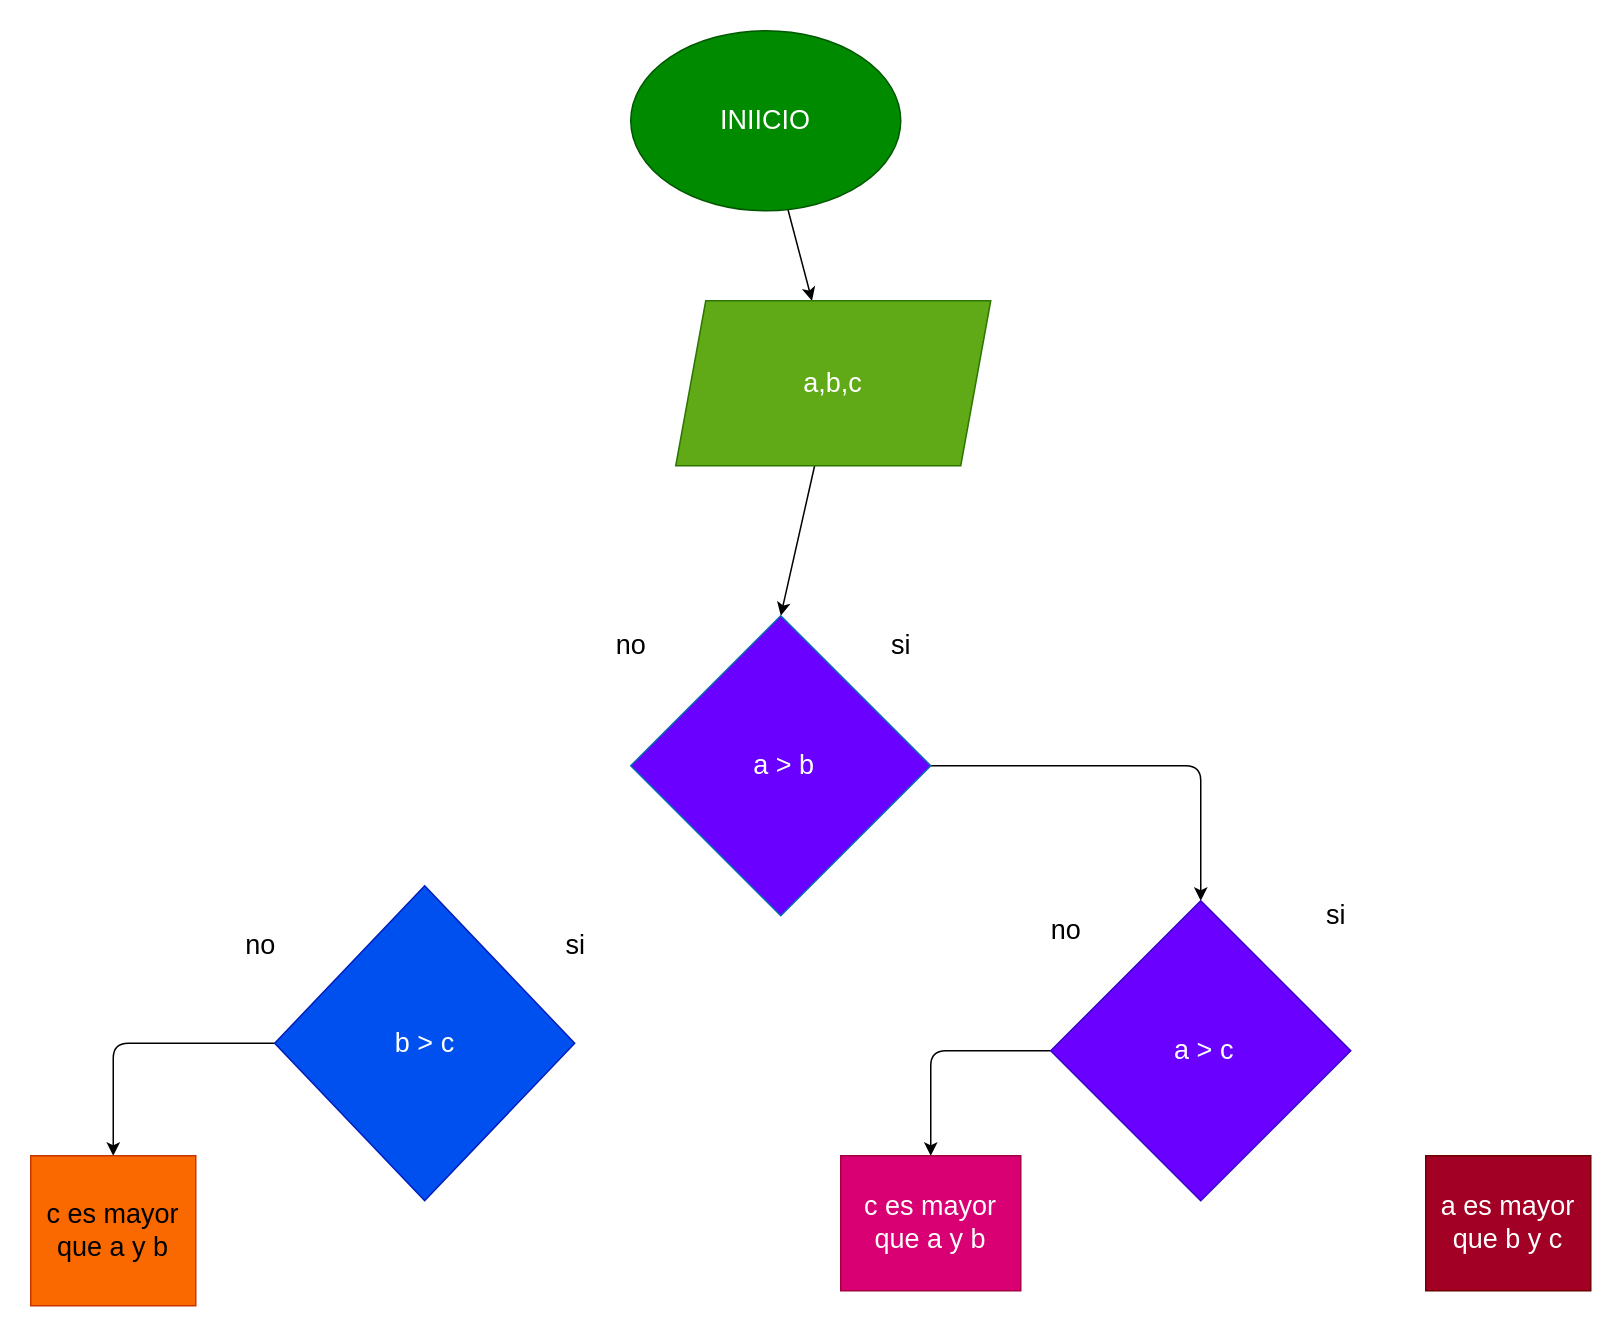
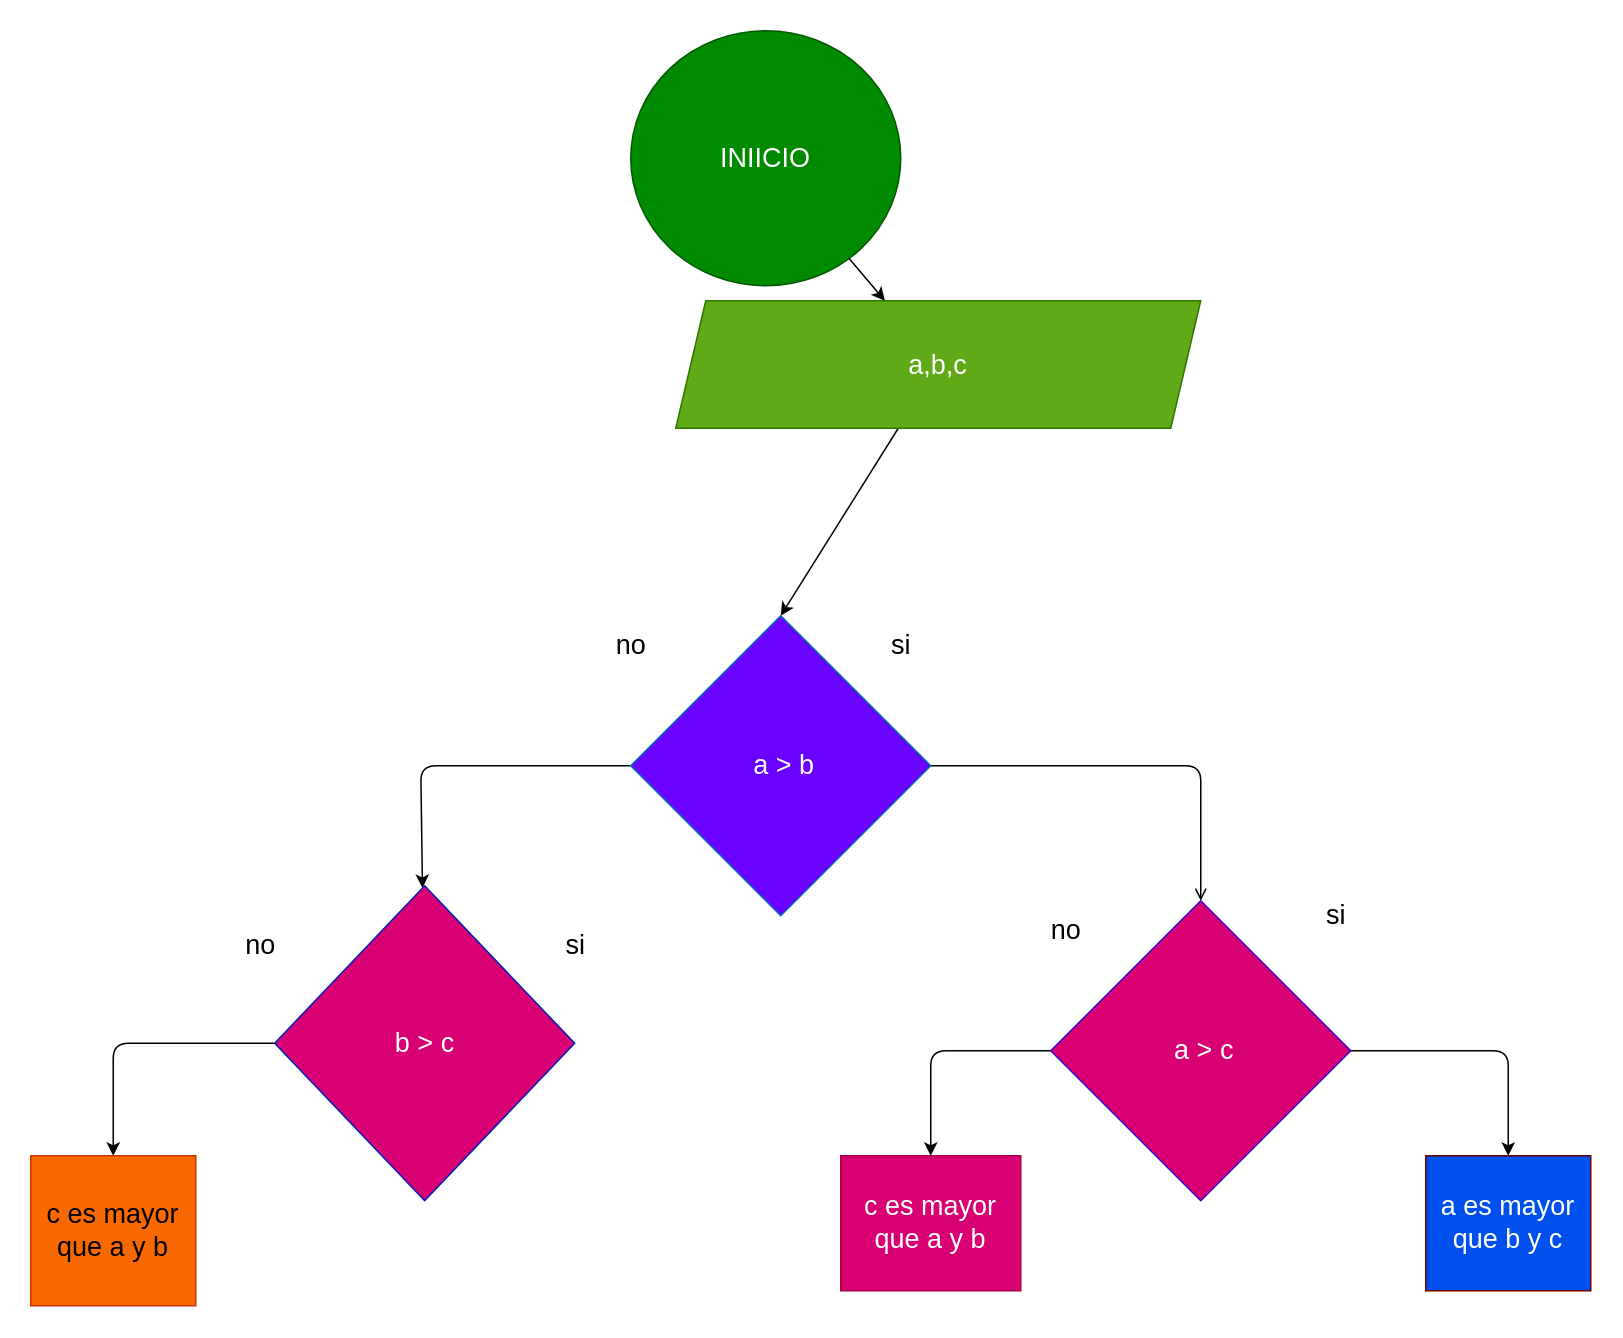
  <mxCell id="0" />
  <mxCell id="1" parent="0" />
  <mxCell id="2" value="" style="edgeStyle=none;html=1;fontSize=18;" edge="1" parent="1" source="3" target="5"><mxGeometry relative="1" as="geometry" /></mxCell>
- <mxCell id="3" value="&lt;font style=&quot;font-size: 18px;&quot;&gt;INIICIO&lt;/font&gt;" style="ellipse;whiteSpace=wrap;html=1;fillColor=#008a00;fontColor=#ffffff;strokeColor=#005700;" vertex="1" parent="1"><mxGeometry x="420" y="20" width="180" height="120" as="geometry" /></mxCell>
+ <mxCell id="3" value="&lt;font style=&quot;font-size: 18px;&quot;&gt;INIICIO&lt;/font&gt;" style="ellipse;whiteSpace=wrap;html=1;fillColor=#008a00;fontColor=#ffffff;strokeColor=#005700;" vertex="1" parent="1"><mxGeometry x="420" y="20" width="180" height="170" as="geometry" /></mxCell>
  <mxCell id="4" value="" style="edgeStyle=none;html=1;fontSize=18;entryX=0.5;entryY=0;entryDx=0;entryDy=0;" edge="1" parent="1" source="5" target="8"><mxGeometry relative="1" as="geometry"><mxPoint x="517.247" y="415" as="targetPoint" /></mxGeometry></mxCell>
- <mxCell id="5" value="&lt;font style=&quot;font-size: 18px;&quot;&gt;a,b,c&lt;/font&gt;" style="shape=parallelogram;perimeter=parallelogramPerimeter;whiteSpace=wrap;html=1;fixedSize=1;fillColor=#60a917;fontColor=#ffffff;strokeColor=#2D7600;" vertex="1" parent="1"><mxGeometry x="450" y="200" width="210" height="110" as="geometry" /></mxCell>
- <mxCell id="6" value="" style="edgeStyle=none;html=1;fontSize=18;exitX=1;exitY=0.5;exitDx=0;exitDy=0;" edge="1" parent="1" source="8" target="13"><mxGeometry relative="1" as="geometry"><Array as="points"><mxPoint x="800" y="510" /></Array></mxGeometry></mxCell>
+ <mxCell id="5" value="&lt;font style=&quot;font-size: 18px;&quot;&gt;a,b,c&lt;/font&gt;" style="shape=parallelogram;perimeter=parallelogramPerimeter;whiteSpace=wrap;html=1;fixedSize=1;fillColor=#60a917;fontColor=#ffffff;strokeColor=#2D7600;" vertex="1" parent="1"><mxGeometry x="450" y="200" width="350" height="85" as="geometry" /></mxCell>
+ <mxCell id="6" value="" style="edgeStyle=none;html=1;fontSize=18;exitX=1;exitY=0.5;exitDx=0;exitDy=0;endArrow=open;" edge="1" parent="1" source="8" target="13"><mxGeometry relative="1" as="geometry"><Array as="points"><mxPoint x="800" y="510" /></Array></mxGeometry></mxCell>
+ <mxCell id="7" value="" style="edgeStyle=none;html=1;fontSize=18;exitX=0;exitY=0.5;exitDx=0;exitDy=0;" edge="1" parent="1" source="8" target="15"><mxGeometry relative="1" as="geometry"><Array as="points"><mxPoint x="280" y="510" /></Array></mxGeometry></mxCell>
  <mxCell id="8" value="&amp;nbsp;a &amp;gt; b" style="rhombus;whiteSpace=wrap;html=1;fontSize=18;fillColor=#6a00ff;fontColor=#ffffff;strokeColor=#006EAF;" vertex="1" parent="1"><mxGeometry x="420" y="410" width="200" height="200" as="geometry" /></mxCell>
  <mxCell id="9" value="si" style="text;html=1;align=center;verticalAlign=middle;resizable=0;points=[];autosize=1;strokeColor=none;fillColor=none;fontSize=18;" vertex="1" parent="1"><mxGeometry x="580" y="410" width="40" height="40" as="geometry" /></mxCell>
  <mxCell id="10" value="no" style="text;html=1;align=center;verticalAlign=middle;resizable=0;points=[];autosize=1;strokeColor=none;fillColor=none;fontSize=18;" vertex="1" parent="1"><mxGeometry x="400" y="410" width="40" height="40" as="geometry" /></mxCell>
  <mxCell id="11" value="" style="edgeStyle=none;html=1;fontSize=18;" edge="1" parent="1" source="13" target="19"><mxGeometry relative="1" as="geometry"><Array as="points"><mxPoint x="620" y="700" /></Array></mxGeometry></mxCell>
- <mxCell id="13" value="&amp;nbsp;a &amp;gt; c" style="rhombus;whiteSpace=wrap;html=1;fontSize=18;fillColor=#6a00ff;fontColor=#ffffff;strokeColor=#3700CC;" vertex="1" parent="1"><mxGeometry x="700" y="600" width="200" height="200" as="geometry" /></mxCell>
+ <mxCell id="12" value="" style="edgeStyle=none;html=1;fontSize=18;" edge="1" parent="1" source="13" target="20"><mxGeometry relative="1" as="geometry"><Array as="points"><mxPoint x="1005" y="700" /></Array></mxGeometry></mxCell>
+ <mxCell id="13" value="&amp;nbsp;a &amp;gt; c" style="rhombus;whiteSpace=wrap;html=1;fontSize=18;fillColor=#d80073;fontColor=#ffffff;strokeColor=#3700CC;" vertex="1" parent="1"><mxGeometry x="700" y="600" width="200" height="200" as="geometry" /></mxCell>
  <mxCell id="14" value="" style="edgeStyle=none;html=1;fontSize=18;entryX=0.5;entryY=0;entryDx=0;entryDy=0;" edge="1" parent="1" source="15" target="16"><mxGeometry relative="1" as="geometry"><mxPoint x="80.001" y="750" as="targetPoint" /><Array as="points"><mxPoint x="75" y="695" /></Array></mxGeometry></mxCell>
- <mxCell id="15" value="b &amp;gt; c" style="rhombus;whiteSpace=wrap;html=1;fontSize=18;fillColor=#0050ef;fontColor=#ffffff;strokeColor=#001DBC;" vertex="1" parent="1"><mxGeometry x="182.62" y="590" width="200" height="210" as="geometry" /></mxCell>
+ <mxCell id="15" value="b &amp;gt; c" style="rhombus;whiteSpace=wrap;html=1;fontSize=18;fillColor=#d80073;fontColor=#ffffff;strokeColor=#001DBC;" vertex="1" parent="1"><mxGeometry x="182.62" y="590" width="200" height="210" as="geometry" /></mxCell>
  <mxCell id="16" value="c es mayor que a y b" style="whiteSpace=wrap;html=1;fontSize=18;fillColor=#fa6800;fontColor=#000000;strokeColor=#C73500;" vertex="1" parent="1"><mxGeometry x="20" y="770" width="110" height="100" as="geometry" /></mxCell>
  <mxCell id="17" value="no" style="text;html=1;align=center;verticalAlign=middle;resizable=0;points=[];autosize=1;strokeColor=none;fillColor=none;fontSize=18;" vertex="1" parent="1"><mxGeometry x="152.62" y="610" width="40" height="40" as="geometry" /></mxCell>
  <mxCell id="18" value="si" style="text;html=1;align=center;verticalAlign=middle;resizable=0;points=[];autosize=1;strokeColor=none;fillColor=none;fontSize=18;" vertex="1" parent="1"><mxGeometry x="362.62" y="610" width="40" height="40" as="geometry" /></mxCell>
  <mxCell id="19" value="c es mayor que a y b" style="whiteSpace=wrap;html=1;fontSize=18;fillColor=#d80073;fontColor=#ffffff;strokeColor=#A50040;" vertex="1" parent="1"><mxGeometry x="560" y="770" width="120" height="90" as="geometry" /></mxCell>
- <mxCell id="20" value="a es mayor que b y c" style="whiteSpace=wrap;html=1;fontSize=18;fillColor=#a20025;fontColor=#ffffff;strokeColor=#6F0000;" vertex="1" parent="1"><mxGeometry x="950" y="770" width="110" height="90" as="geometry" /></mxCell>
+ <mxCell id="20" value="a es mayor que b y c" style="whiteSpace=wrap;html=1;fontSize=18;fillColor=#0050ef;fontColor=#ffffff;strokeColor=#6F0000;" vertex="1" parent="1"><mxGeometry x="950" y="770" width="110" height="90" as="geometry" /></mxCell>
  <mxCell id="21" value="no" style="text;html=1;align=center;verticalAlign=middle;resizable=0;points=[];autosize=1;strokeColor=none;fillColor=none;fontSize=18;" vertex="1" parent="1"><mxGeometry x="690" y="600" width="40" height="40" as="geometry" /></mxCell>
  <mxCell id="22" value="si" style="text;html=1;align=center;verticalAlign=middle;resizable=0;points=[];autosize=1;strokeColor=none;fillColor=none;fontSize=18;" vertex="1" parent="1"><mxGeometry x="870" y="590" width="40" height="40" as="geometry" /></mxCell>
